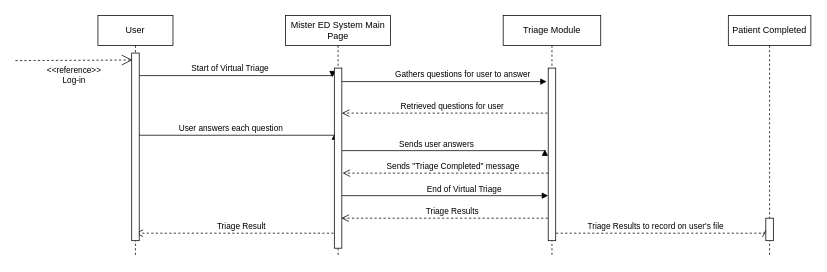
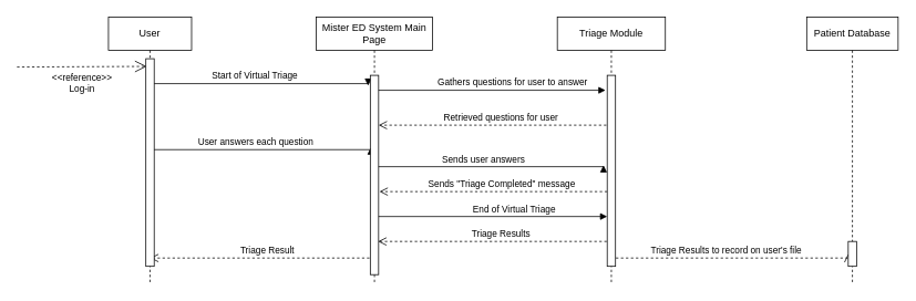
  <mxCell id="0" />
  <mxCell id="1" parent="0" />
  <mxCell id="2" value="Triage Results to record on user's file" style="html=1;verticalAlign=bottom;endArrow=open;dashed=1;endSize=8;edgeStyle=elbowEdgeStyle;elbow=vertical;curved=0;rounded=0;entryX=0;entryY=0.5;entryDx=0;entryDy=0;" parent="1" target="20" edge="1"><mxGeometry x="-0.048" relative="1" as="geometry"><mxPoint x="990" y="310" as="targetPoint" /><Array as="points"><mxPoint x="890" y="310" /><mxPoint x="513.5" y="270" /></Array><mxPoint as="offset" /><mxPoint x="734.5" y="310" as="sourcePoint" /></mxGeometry></mxCell>
  <mxCell id="3" value="Start of Virtual Triage" style="html=1;verticalAlign=bottom;endArrow=block;edgeStyle=elbowEdgeStyle;elbow=vertical;curved=0;rounded=0;entryX=-0.26;entryY=0.052;entryDx=0;entryDy=0;entryPerimeter=0;" parent="1" source="5" target="18" edge="1"><mxGeometry x="-0.053" relative="1" as="geometry"><mxPoint x="190" y="100" as="sourcePoint" /><Array as="points"><mxPoint x="420" y="100" /></Array><mxPoint x="420" y="100" as="targetPoint" /><mxPoint as="offset" /></mxGeometry></mxCell>
  <mxCell id="4" value="Triage Module" style="shape=umlLifeline;perimeter=lifelinePerimeter;whiteSpace=wrap;html=1;container=0;dropTarget=0;collapsible=0;recursiveResize=0;outlineConnect=0;portConstraint=eastwest;newEdgeStyle={&quot;edgeStyle&quot;:&quot;elbowEdgeStyle&quot;,&quot;elbow&quot;:&quot;vertical&quot;,&quot;curved&quot;:0,&quot;rounded&quot;:0};" parent="1" vertex="1"><mxGeometry x="670" y="20" width="130" height="320" as="geometry" /></mxCell>
  <mxCell id="5" value="User" style="shape=umlLifeline;perimeter=lifelinePerimeter;whiteSpace=wrap;html=1;container=0;dropTarget=0;collapsible=0;recursiveResize=0;outlineConnect=0;portConstraint=eastwest;newEdgeStyle={&quot;edgeStyle&quot;:&quot;elbowEdgeStyle&quot;,&quot;elbow&quot;:&quot;vertical&quot;,&quot;curved&quot;:0,&quot;rounded&quot;:0};" parent="1" vertex="1"><mxGeometry x="130" y="20" width="100" height="320" as="geometry" /></mxCell>
- <mxCell id="6" value="Patient Completed" style="shape=umlLifeline;perimeter=lifelinePerimeter;whiteSpace=wrap;html=1;container=0;dropTarget=0;collapsible=0;recursiveResize=0;outlineConnect=0;portConstraint=eastwest;newEdgeStyle={&quot;edgeStyle&quot;:&quot;elbowEdgeStyle&quot;,&quot;elbow&quot;:&quot;vertical&quot;,&quot;curved&quot;:0,&quot;rounded&quot;:0};" parent="1" vertex="1"><mxGeometry x="970" y="20" width="110" height="320" as="geometry" /></mxCell>
+ <mxCell id="6" value="Patient Database" style="shape=umlLifeline;perimeter=lifelinePerimeter;whiteSpace=wrap;html=1;container=0;dropTarget=0;collapsible=0;recursiveResize=0;outlineConnect=0;portConstraint=eastwest;newEdgeStyle={&quot;edgeStyle&quot;:&quot;elbowEdgeStyle&quot;,&quot;elbow&quot;:&quot;vertical&quot;,&quot;curved&quot;:0,&quot;rounded&quot;:0};" parent="1" vertex="1"><mxGeometry x="970" y="20" width="110" height="320" as="geometry" /></mxCell>
  <mxCell id="7" value="Gathers questions for user to answer" style="html=1;verticalAlign=bottom;endArrow=block;edgeStyle=elbowEdgeStyle;elbow=vertical;curved=0;rounded=0;entryX=-0.2;entryY=0.078;entryDx=0;entryDy=0;entryPerimeter=0;" parent="1" edge="1" target="19" source="9"><mxGeometry x="0.188" relative="1" as="geometry"><mxPoint x="521.5" y="110" as="sourcePoint" /><Array as="points" /><mxPoint x="700" y="110" as="targetPoint" /><mxPoint x="1" as="offset" /></mxGeometry></mxCell>
  <mxCell id="8" value="Triage Results" style="html=1;verticalAlign=bottom;endArrow=open;dashed=1;endSize=8;edgeStyle=elbowEdgeStyle;elbow=vertical;curved=0;rounded=0;entryX=0.531;entryY=0.843;entryDx=0;entryDy=0;entryPerimeter=0;" parent="1" edge="1" target="9"><mxGeometry x="-0.048" relative="1" as="geometry"><mxPoint x="450" y="290" as="targetPoint" /><Array as="points"><mxPoint x="630.5" y="290" /></Array><mxPoint as="offset" /><mxPoint x="735.5" y="290" as="sourcePoint" /></mxGeometry></mxCell>
  <mxCell id="9" value="Mister ED System Main Page" style="shape=umlLifeline;perimeter=lifelinePerimeter;whiteSpace=wrap;html=1;container=0;dropTarget=0;collapsible=0;recursiveResize=0;outlineConnect=0;portConstraint=eastwest;newEdgeStyle={&quot;edgeStyle&quot;:&quot;elbowEdgeStyle&quot;,&quot;elbow&quot;:&quot;vertical&quot;,&quot;curved&quot;:0,&quot;rounded&quot;:0};" parent="1" vertex="1"><mxGeometry x="380" y="20" width="140" height="320" as="geometry" /></mxCell>
  <mxCell id="10" value="Triage Result" style="html=1;verticalAlign=bottom;endArrow=open;dashed=1;endSize=8;edgeStyle=elbowEdgeStyle;elbow=vertical;curved=0;rounded=0;entryX=0.5;entryY=0.96;entryDx=0;entryDy=0;entryPerimeter=0;" parent="1" edge="1" target="17"><mxGeometry x="-0.048" relative="1" as="geometry"><mxPoint x="180" y="310" as="targetPoint" /><Array as="points"><mxPoint x="360.5" y="310" /></Array><mxPoint as="offset" /><mxPoint x="450" y="310" as="sourcePoint" /></mxGeometry></mxCell>
  <mxCell id="11" value="End of Virtual Triage" style="html=1;verticalAlign=bottom;endArrow=block;edgeStyle=elbowEdgeStyle;elbow=vertical;curved=0;rounded=0;entryX=0;entryY=0.739;entryDx=0;entryDy=0;entryPerimeter=0;" parent="1" edge="1" target="19" source="9"><mxGeometry x="0.188" relative="1" as="geometry"><mxPoint x="521.5" y="260" as="sourcePoint" /><Array as="points"><mxPoint x="450" y="260" /></Array><mxPoint x="734.5" y="260" as="targetPoint" /><mxPoint x="1" as="offset" /></mxGeometry></mxCell>
  <mxCell id="12" value="Retrieved questions for user" style="html=1;verticalAlign=bottom;endArrow=open;dashed=1;endSize=8;edgeStyle=elbowEdgeStyle;elbow=vertical;curved=0;rounded=0;entryX=1;entryY=0.25;entryDx=0;entryDy=0;" parent="1" edge="1" target="18"><mxGeometry x="-0.048" relative="1" as="geometry"><mxPoint x="450" y="150" as="targetPoint" /><Array as="points"><mxPoint x="626" y="150" /></Array><mxPoint as="offset" /><mxPoint x="735" y="150" as="sourcePoint" /></mxGeometry></mxCell>
  <mxCell id="13" value="User answers each question" style="html=1;verticalAlign=bottom;endArrow=block;edgeStyle=elbowEdgeStyle;elbow=vertical;curved=0;rounded=0;entryX=0.06;entryY=0.362;entryDx=0;entryDy=0;entryPerimeter=0;" parent="1" edge="1" target="18"><mxGeometry x="-0.053" relative="1" as="geometry"><mxPoint x="180" y="179.5" as="sourcePoint" /><Array as="points"><mxPoint x="280.5" y="179.5" /></Array><mxPoint x="420" y="180" as="targetPoint" /><mxPoint as="offset" /></mxGeometry></mxCell>
  <mxCell id="14" value="Sends user answers" style="html=1;verticalAlign=bottom;endArrow=block;edgeStyle=elbowEdgeStyle;elbow=vertical;curved=0;rounded=0;entryX=-0.44;entryY=0.471;entryDx=0;entryDy=0;entryPerimeter=0;" parent="1" target="19" edge="1"><mxGeometry x="-0.053" relative="1" as="geometry"><mxPoint x="450" y="200" as="sourcePoint" /><Array as="points"><mxPoint x="550.5" y="200" /></Array><mxPoint x="720" y="200" as="targetPoint" /><mxPoint as="offset" /></mxGeometry></mxCell>
  <mxCell id="15" value="Sends &quot;Triage Completed&quot; message" style="html=1;verticalAlign=bottom;endArrow=open;dashed=1;endSize=8;edgeStyle=elbowEdgeStyle;elbow=vertical;curved=0;rounded=0;entryX=1.1;entryY=0.582;entryDx=0;entryDy=0;entryPerimeter=0;" parent="1" edge="1" target="18"><mxGeometry x="-0.048" relative="1" as="geometry"><mxPoint x="449.5" y="230" as="targetPoint" /><Array as="points"><mxPoint x="631" y="230" /></Array><mxPoint as="offset" /><mxPoint x="736" y="230" as="sourcePoint" /></mxGeometry></mxCell>
  <mxCell id="16" value="&amp;lt;&amp;lt;reference&amp;gt;&amp;gt;&lt;br&gt;Log-in" style="edgeStyle=none;html=1;endArrow=open;endSize=12;dashed=1;verticalAlign=top;rounded=0;entryX=0.1;entryY=0.037;entryDx=0;entryDy=0;entryPerimeter=0;" edge="1" parent="1" target="17"><mxGeometry width="160" relative="1" as="geometry"><mxPoint x="20" y="80" as="sourcePoint" /><mxPoint x="180" y="80" as="targetPoint" /></mxGeometry></mxCell>
  <mxCell id="17" value="" style="rounded=0;whiteSpace=wrap;html=1;" vertex="1" parent="1"><mxGeometry x="175" y="70" width="10" height="250" as="geometry" /></mxCell>
  <mxCell id="18" value="" style="rounded=0;whiteSpace=wrap;html=1;" vertex="1" parent="1"><mxGeometry x="445" y="90" width="10" height="240" as="geometry" /></mxCell>
  <mxCell id="19" value="" style="rounded=0;whiteSpace=wrap;html=1;" vertex="1" parent="1"><mxGeometry x="730" y="90" width="10" height="230" as="geometry" /></mxCell>
  <mxCell id="20" value="" style="rounded=0;whiteSpace=wrap;html=1;" vertex="1" parent="1"><mxGeometry x="1020" y="290" width="10" height="30" as="geometry" /></mxCell>
